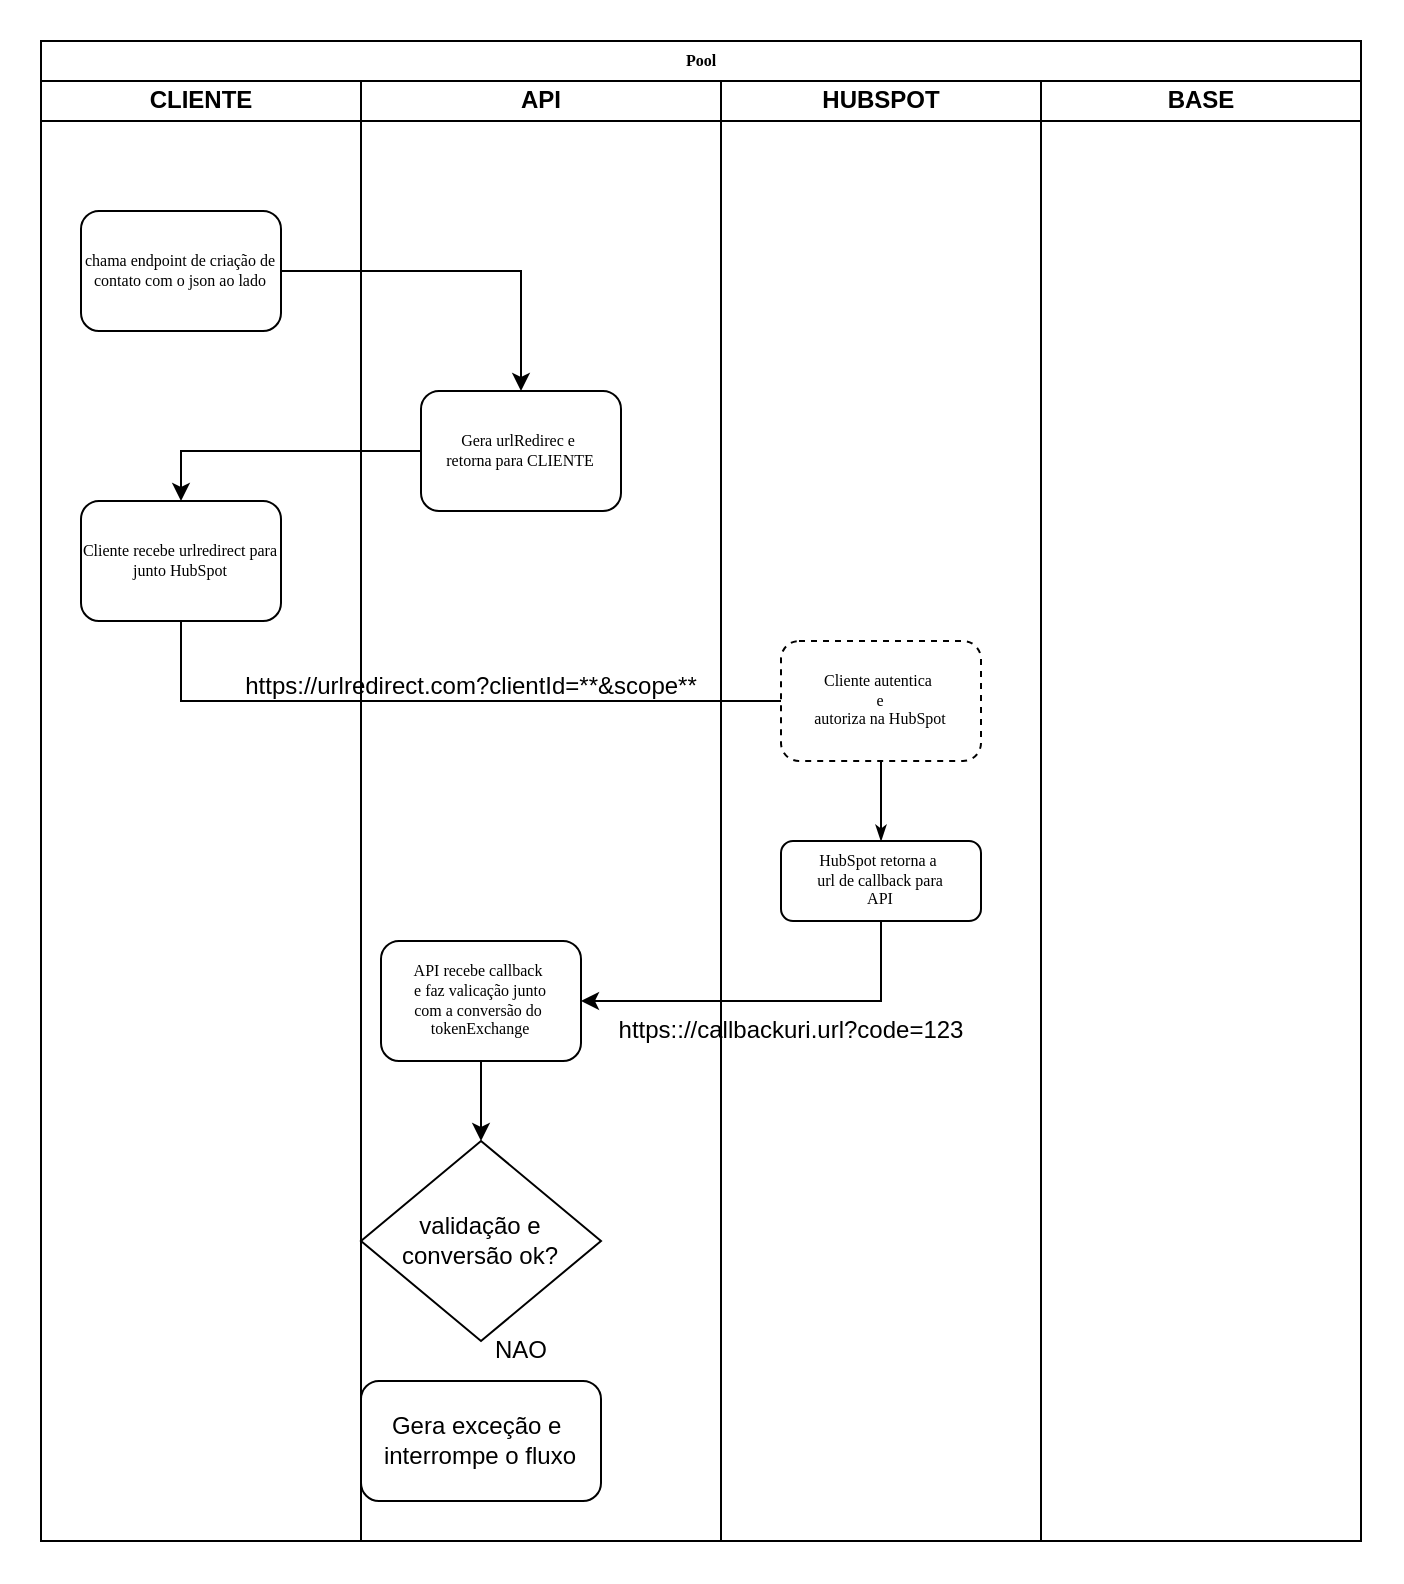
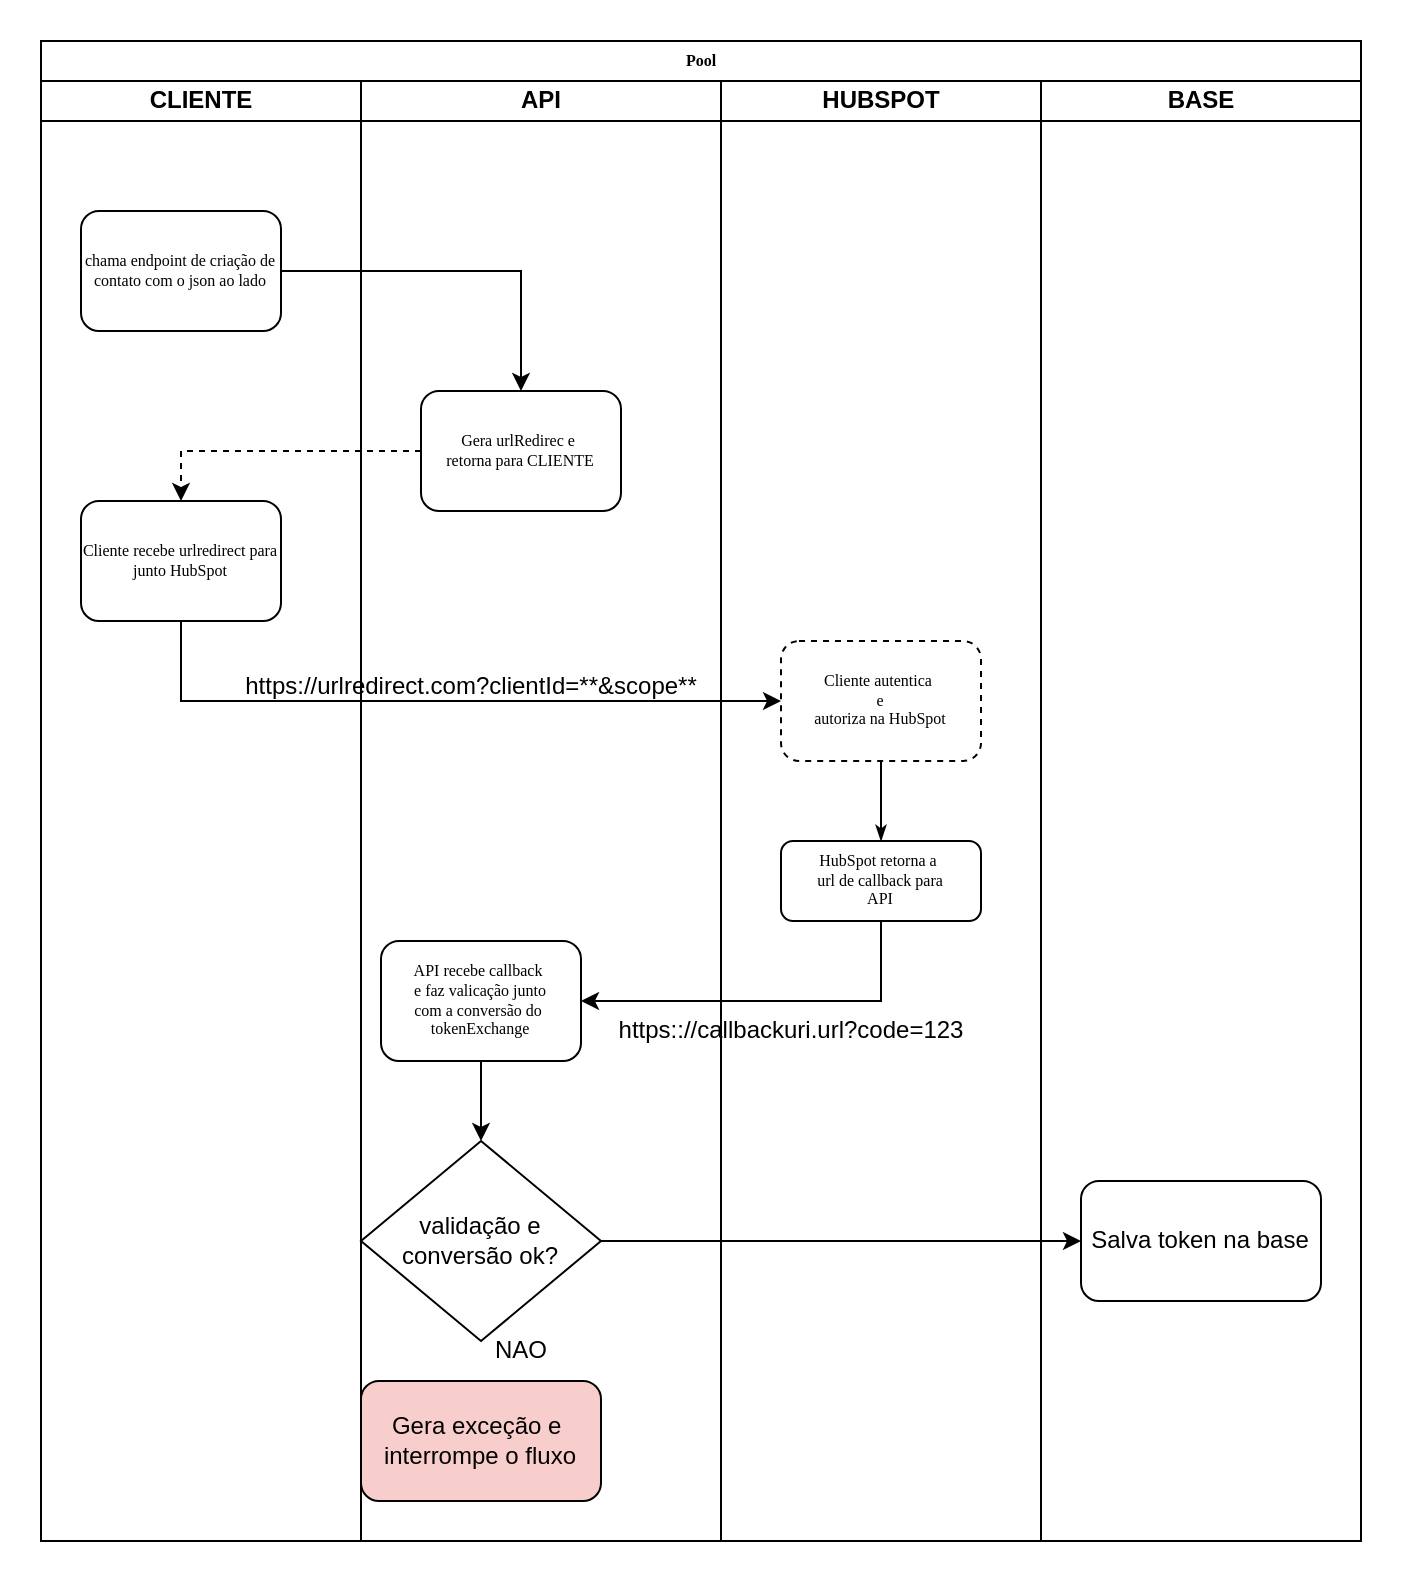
  <mxCell id="0" />
  <mxCell id="1" parent="0" />
  <mxCell id="2" value="Pool" style="swimlane;html=1;childLayout=stackLayout;startSize=20;rounded=0;shadow=0;labelBackgroundColor=none;strokeWidth=1;fontFamily=Verdana;fontSize=8;align=center;" parent="1" vertex="1"><mxGeometry x="20" y="20" width="660" height="750" as="geometry" /></mxCell>
  <mxCell id="3" value="CLIENTE" style="swimlane;html=1;startSize=20;" parent="2" vertex="1"><mxGeometry y="20" width="160" height="730" as="geometry" /></mxCell>
  <mxCell id="4" value="chama endpoint de criação de contato com o json ao lado" style="rounded=1;whiteSpace=wrap;html=1;shadow=0;labelBackgroundColor=none;strokeWidth=1;fontFamily=Verdana;fontSize=8;align=center;" parent="3" vertex="1"><mxGeometry x="20" y="65" width="100" height="60" as="geometry" /></mxCell>
  <mxCell id="5" value="Cliente recebe urlredirect para junto HubSpot" style="rounded=1;whiteSpace=wrap;html=1;shadow=0;labelBackgroundColor=none;strokeWidth=1;fontFamily=Verdana;fontSize=8;align=center;" parent="3" vertex="1"><mxGeometry x="20" y="210" width="100" height="60" as="geometry" /></mxCell>
  <mxCell id="6" value="API" style="swimlane;html=1;startSize=20;" parent="2" vertex="1"><mxGeometry x="160" y="20" width="180" height="730" as="geometry" /></mxCell>
  <mxCell id="7" value="Gera urlRedirec e&amp;nbsp;&lt;div&gt;retorna para CLIENTE&lt;/div&gt;" style="rounded=1;whiteSpace=wrap;html=1;shadow=0;labelBackgroundColor=none;strokeWidth=1;fontFamily=Verdana;fontSize=8;align=center;" parent="6" vertex="1"><mxGeometry x="30" y="155" width="100" height="60" as="geometry" /></mxCell>
  <mxCell id="8" value="https://urlredirect.com?clientId=**&amp;amp;scope**" style="text;html=1;align=center;verticalAlign=middle;resizable=0;points=[];autosize=1;strokeColor=none;fillColor=none;" parent="6" vertex="1"><mxGeometry x="-70" y="288" width="250" height="30" as="geometry" /></mxCell>
  <mxCell id="9" value="validação e conversão ok?" style="rhombus;whiteSpace=wrap;html=1;" parent="6" vertex="1"><mxGeometry y="530" width="120" height="100" as="geometry" /></mxCell>
- <mxCell id="10" value="Gera exceção e&amp;nbsp;&lt;div&gt;interrompe o fluxo&lt;/div&gt;" style="rounded=1;whiteSpace=wrap;html=1;" parent="6" vertex="1"><mxGeometry y="650" width="120" height="60" as="geometry" /></mxCell>
+ <mxCell id="10" value="Gera exceção e&amp;nbsp;&lt;div&gt;interrompe o fluxo&lt;/div&gt;" style="rounded=1;whiteSpace=wrap;html=1;fillColor=#f8cecc;" parent="6" vertex="1"><mxGeometry y="650" width="120" height="60" as="geometry" /></mxCell>
  <mxCell id="11" value="NAO" style="text;html=1;align=center;verticalAlign=middle;resizable=0;points=[];autosize=1;strokeColor=none;fillColor=none;" parent="6" vertex="1"><mxGeometry x="55" y="620" width="50" height="30" as="geometry" /></mxCell>
  <mxCell id="12" value="HUBSPOT" style="swimlane;html=1;startSize=20;" parent="2" vertex="1"><mxGeometry x="340" y="20" width="160" height="730" as="geometry" /></mxCell>
  <mxCell id="13" value="Cliente autentica&amp;nbsp;&lt;div&gt;e&lt;/div&gt;&lt;div&gt;autoriza na HubSpot&lt;/div&gt;" style="rounded=1;whiteSpace=wrap;html=1;shadow=0;labelBackgroundColor=none;strokeWidth=1;fontFamily=Verdana;fontSize=8;align=center;dashed=1;" parent="12" vertex="1"><mxGeometry x="30" y="280" width="100" height="60" as="geometry" /></mxCell>
  <mxCell id="14" style="edgeStyle=orthogonalEdgeStyle;rounded=1;html=1;labelBackgroundColor=none;startArrow=none;startFill=0;startSize=5;endArrow=classicThin;endFill=1;endSize=5;jettySize=auto;orthogonalLoop=1;strokeColor=#000000;strokeWidth=1;fontFamily=Verdana;fontSize=8;fontColor=#000000;entryX=0.5;entryY=0;entryDx=0;entryDy=0;" parent="12" source="13" target="15" edge="1"><mxGeometry relative="1" as="geometry"><mxPoint x="80" y="365" as="targetPoint" /></mxGeometry></mxCell>
  <mxCell id="15" value="HubSpot retorna a&amp;nbsp;&lt;div&gt;url de callback para&lt;/div&gt;&lt;div&gt;API&lt;/div&gt;" style="rounded=1;whiteSpace=wrap;html=1;shadow=0;labelBackgroundColor=none;strokeWidth=1;fontFamily=Verdana;fontSize=8;align=center;" parent="12" vertex="1"><mxGeometry x="30" y="380" width="100" height="40" as="geometry" /></mxCell>
  <mxCell id="16" value="https:://callbackuri.url?code=123" style="text;html=1;align=center;verticalAlign=middle;resizable=0;points=[];autosize=1;strokeColor=none;fillColor=none;" parent="12" vertex="1"><mxGeometry x="-70" y="460" width="210" height="30" as="geometry" /></mxCell>
  <mxCell id="17" value="BASE" style="swimlane;html=1;startSize=20;" parent="2" vertex="1"><mxGeometry x="500" y="20" width="160" height="730" as="geometry" /></mxCell>
+ <mxCell id="18" value="Salva token na base" style="rounded=1;whiteSpace=wrap;html=1;" parent="17" vertex="1"><mxGeometry x="20" y="550" width="120" height="60" as="geometry" /></mxCell>
  <mxCell id="19" style="edgeStyle=orthogonalEdgeStyle;rounded=0;orthogonalLoop=1;jettySize=auto;html=1;exitX=1;exitY=0.5;exitDx=0;exitDy=0;entryX=0.5;entryY=0;entryDx=0;entryDy=0;" parent="2" source="4" target="7" edge="1"><mxGeometry relative="1" as="geometry" /></mxCell>
- <mxCell id="20" style="edgeStyle=orthogonalEdgeStyle;rounded=0;orthogonalLoop=1;jettySize=auto;html=1;exitX=0;exitY=0.5;exitDx=0;exitDy=0;entryX=0.5;entryY=0;entryDx=0;entryDy=0;" parent="2" source="7" target="5" edge="1"><mxGeometry relative="1" as="geometry" /></mxCell>
- <mxCell id="21" style="edgeStyle=orthogonalEdgeStyle;rounded=0;orthogonalLoop=1;jettySize=auto;html=1;exitX=0.5;exitY=1;exitDx=0;exitDy=0;entryX=0;entryY=0.5;entryDx=0;entryDy=0;endArrow=none;" parent="2" source="5" target="13" edge="1"><mxGeometry relative="1" as="geometry" /></mxCell>
+ <mxCell id="20" style="edgeStyle=orthogonalEdgeStyle;rounded=0;orthogonalLoop=1;jettySize=auto;html=1;exitX=0;exitY=0.5;exitDx=0;exitDy=0;entryX=0.5;entryY=0;entryDx=0;entryDy=0;dashed=1;" parent="2" source="7" target="5" edge="1"><mxGeometry relative="1" as="geometry" /></mxCell>
+ <mxCell id="21" style="edgeStyle=orthogonalEdgeStyle;rounded=0;orthogonalLoop=1;jettySize=auto;html=1;exitX=0.5;exitY=1;exitDx=0;exitDy=0;entryX=0;entryY=0.5;entryDx=0;entryDy=0;" parent="2" source="5" target="13" edge="1"><mxGeometry relative="1" as="geometry" /></mxCell>
+ <mxCell id="22" style="edgeStyle=orthogonalEdgeStyle;rounded=0;orthogonalLoop=1;jettySize=auto;html=1;exitX=1;exitY=0.5;exitDx=0;exitDy=0;entryX=0;entryY=0.5;entryDx=0;entryDy=0;" parent="2" source="9" target="18" edge="1"><mxGeometry relative="1" as="geometry" /></mxCell>
  <mxCell id="23" value="API recebe callback&amp;nbsp;&lt;div&gt;e faz valicação junto&lt;/div&gt;&lt;div&gt;com a conversão do&amp;nbsp;&lt;/div&gt;&lt;div&gt;tokenExchange&lt;/div&gt;" style="rounded=1;whiteSpace=wrap;html=1;shadow=0;labelBackgroundColor=none;strokeWidth=1;fontFamily=Verdana;fontSize=8;align=center;" parent="1" vertex="1"><mxGeometry x="190" y="470" width="100" height="60" as="geometry" /></mxCell>
  <mxCell id="24" style="edgeStyle=orthogonalEdgeStyle;rounded=0;orthogonalLoop=1;jettySize=auto;html=1;exitX=0.5;exitY=1;exitDx=0;exitDy=0;entryX=1;entryY=0.5;entryDx=0;entryDy=0;" parent="1" source="15" target="23" edge="1"><mxGeometry relative="1" as="geometry" /></mxCell>
  <mxCell id="25" style="edgeStyle=orthogonalEdgeStyle;rounded=0;orthogonalLoop=1;jettySize=auto;html=1;exitX=0.5;exitY=1;exitDx=0;exitDy=0;entryX=0.5;entryY=0;entryDx=0;entryDy=0;" parent="1" source="23" target="9" edge="1"><mxGeometry relative="1" as="geometry" /></mxCell>
